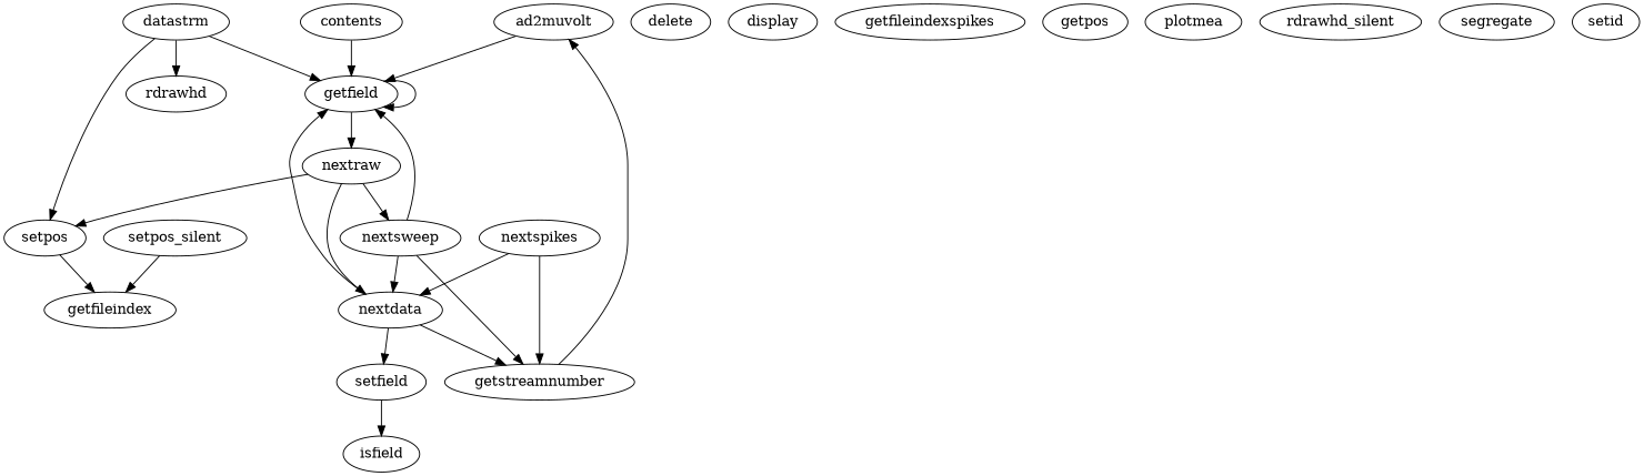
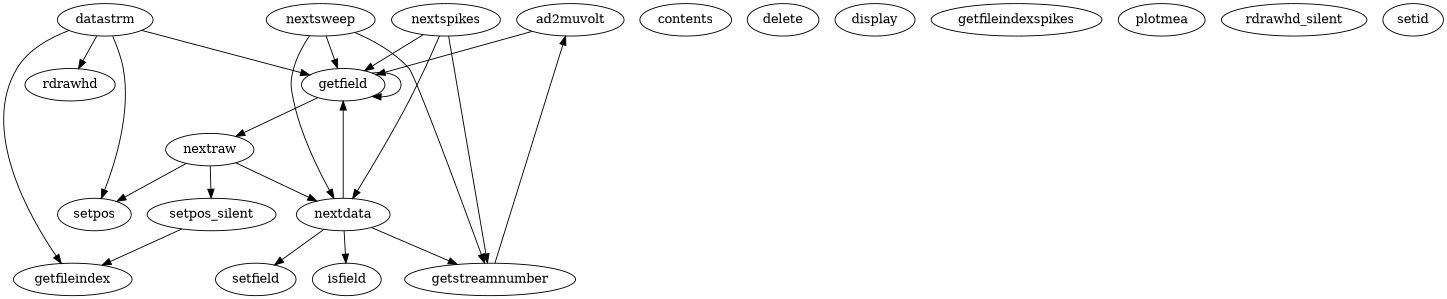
  digraph {
    ad2muvolt
    getfield
    nextraw
    getstreamnumber
    datastrm
    rdrawhd
    setpos
    getfileindex
    nextdata
    setfield
    isfield
    nextsweep
    nextspikes
    setpos_silent
    contents
    delete
    display
    getfileindexspikes
-   getpos
    plotmea
    rdrawhd_silent
-   segregate
    setid
    ad2muvolt -> getfield
    getfield -> getfield
    getfield -> nextraw
    nextraw -> setpos
    nextraw -> nextdata
-   nextraw -> nextsweep
+   nextraw -> setpos_silent
    getstreamnumber -> ad2muvolt
    datastrm -> getfield
    datastrm -> rdrawhd
    datastrm -> setpos
-   setpos -> getfileindex
+   datastrm -> getfileindex
    nextdata -> getfield
    nextdata -> getstreamnumber
    nextdata -> setfield
-   setfield -> isfield
+   nextdata -> isfield
    nextsweep -> getfield
    nextsweep -> getstreamnumber
    nextsweep -> nextdata
-   contents -> getfield
+   nextspikes -> getfield
    nextspikes -> getstreamnumber
    nextspikes -> nextdata
    setpos_silent -> getfileindex
  }
